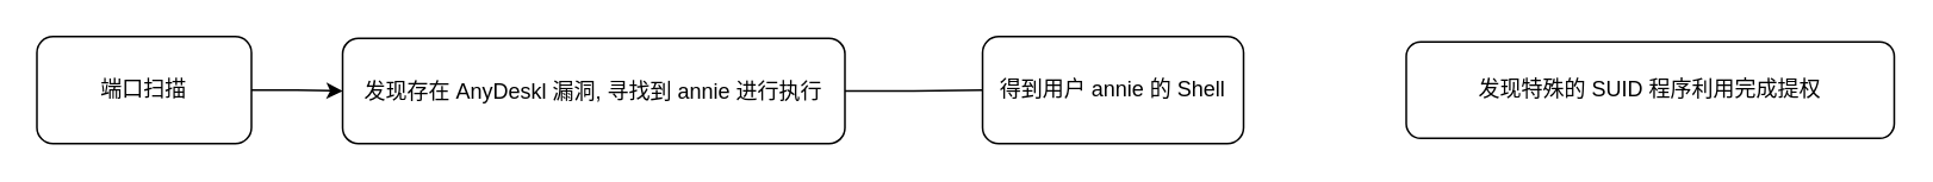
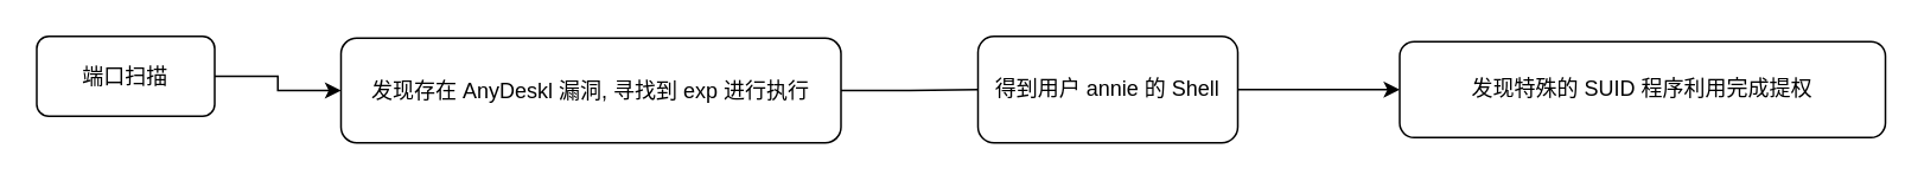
  <mxCell id="0" />
  <mxCell id="1" parent="0" />
  <mxCell id="2" value="" style="edgeStyle=orthogonalEdgeStyle;rounded=0;orthogonalLoop=1;jettySize=auto;html=1;" edge="1" parent="1" source="3" target="5"><mxGeometry relative="1" as="geometry" /></mxCell>
- <mxCell id="3" value="端口扫描" style="rounded=1;whiteSpace=wrap;html=1;" vertex="1" parent="1"><mxGeometry x="20" y="20" width="120" height="60" as="geometry" /></mxCell>
+ <mxCell id="3" value="端口扫描" style="rounded=1;whiteSpace=wrap;html=1;" vertex="1" parent="1"><mxGeometry x="20" y="20" width="100" height="45" as="geometry" /></mxCell>
  <mxCell id="4" value="" style="edgeStyle=orthogonalEdgeStyle;rounded=0;orthogonalLoop=1;jettySize=auto;html=1;endArrow=none;" edge="1" parent="1" source="5" target="7"><mxGeometry relative="1" as="geometry" /></mxCell>
- <mxCell id="5" value="发现存在 AnyDeskl 漏洞, 寻找到 annie 进行执行" style="whiteSpace=wrap;html=1;rounded=1;" vertex="1" parent="1"><mxGeometry x="191" y="21" width="281" height="59" as="geometry" /></mxCell>
+ <mxCell id="5" value="发现存在 AnyDeskl 漏洞, 寻找到 exp 进行执行" style="whiteSpace=wrap;html=1;rounded=1;" vertex="1" parent="1"><mxGeometry x="191" y="21" width="281" height="59" as="geometry" /></mxCell>
+ <mxCell id="6" value="" style="edgeStyle=orthogonalEdgeStyle;rounded=0;orthogonalLoop=1;jettySize=auto;html=1;" edge="1" parent="1" source="7" target="8"><mxGeometry relative="1" as="geometry" /></mxCell>
  <mxCell id="7" value="得到用户 annie 的 Shell" style="whiteSpace=wrap;html=1;rounded=1;" vertex="1" parent="1"><mxGeometry x="549" y="20" width="146" height="60" as="geometry" /></mxCell>
  <mxCell id="8" value="发现特殊的 SUID 程序利用完成提权" style="whiteSpace=wrap;html=1;rounded=1;" vertex="1" parent="1"><mxGeometry x="786" y="23" width="273" height="54" as="geometry" /></mxCell>
